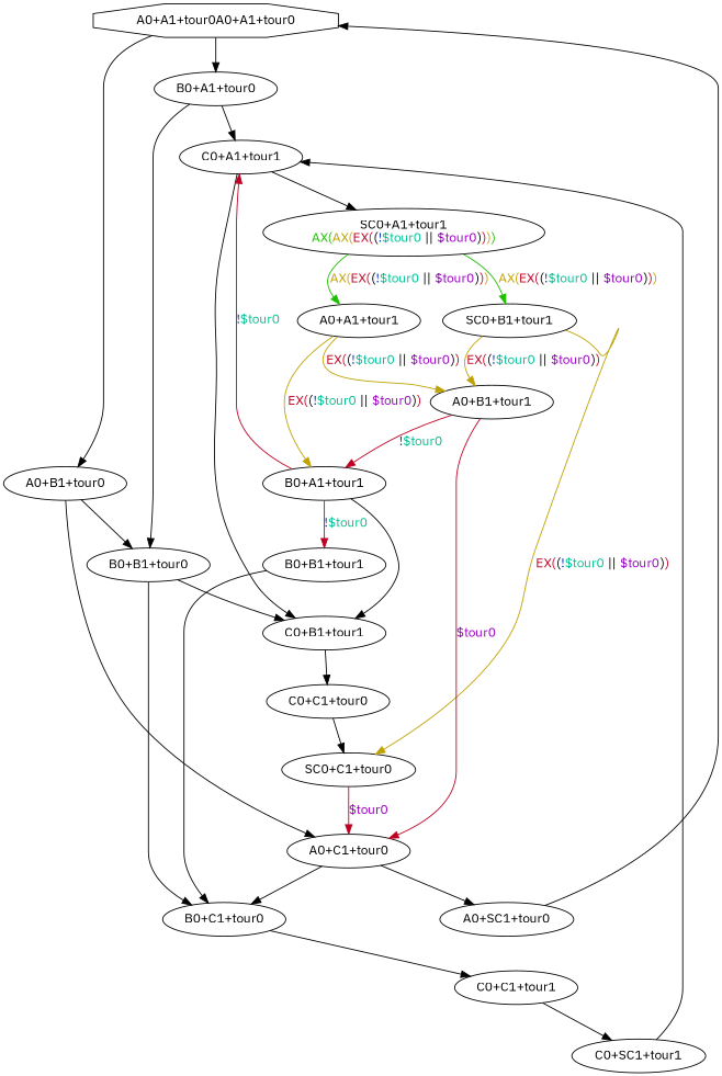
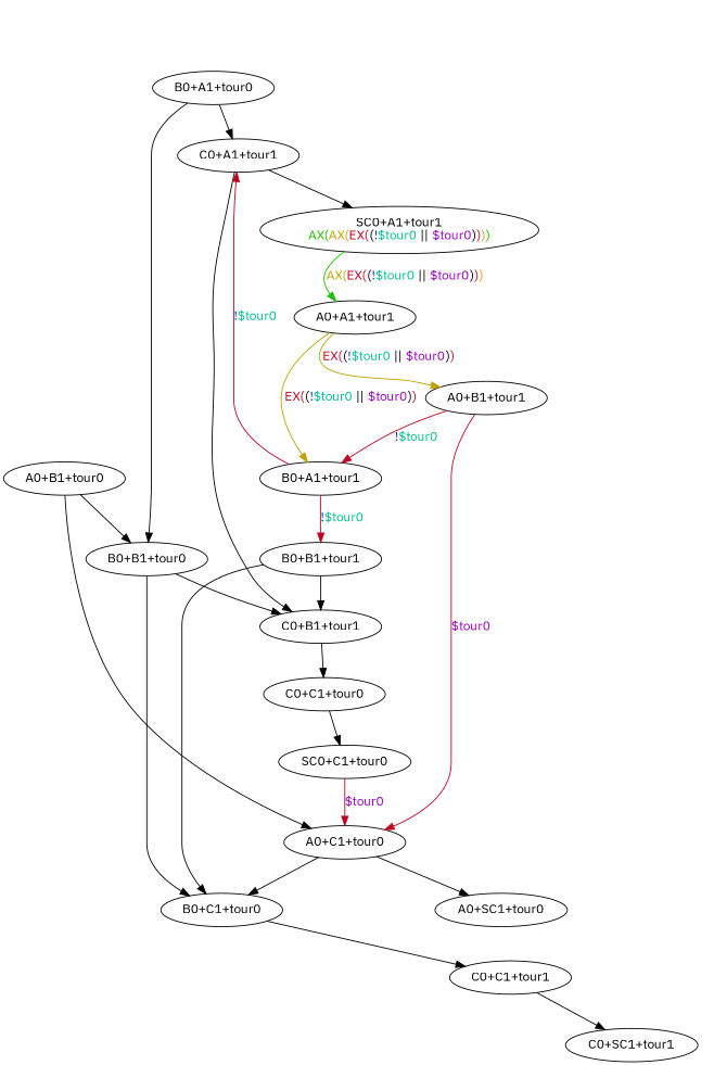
  digraph {
    fontname="IBM Plex Sans"
    node [fontname="IBM Plex Sans"]
    edge [fontname="IBM Plex Sans"]
-   n1 [label=<A0+A1+tour0A0+A1+tour0> shape=octagon]
    n2 [label=<B0+A1+tour0>]
    n3 [label=<A0+B1+tour0>]
    n4 [label=<C0+A1+tour1>]
    n5 [label=<B0+B1+tour0>]
    n6 [label=<A0+C1+tour0>]
    n7 [label=<SC0+A1+tour1<BR/><FONT COLOR="0.30999985 1 0.75">AX(<FONT COLOR="0.13999987 1 0.75">AX(<FONT COLOR="0.9699999 1 0.75">EX(<FONT COLOR="black">(<FONT COLOR="0.6299999 1 0.75">!<FONT COLOR="0.45999986 1 0.75">$tour0</FONT></FONT> || <FONT COLOR="0.7999999 1 0.75">$tour0</FONT>)</FONT>)</FONT>)</FONT>)</FONT>>]
    n8 [label=<C0+B1+tour1>]
    n9 [label=<B0+C1+tour0>]
    n10 [label=<A0+A1+tour1>]
-   n11 [label=<SC0+B1+tour1>]
    n12 [label=<C0+C1+tour0>]
    n13 [label=<B0+A1+tour1>]
    n14 [label=<A0+B1+tour1>]
    n15 [label=<SC0+C1+tour0>]
    n16 [label=<B0+B1+tour1>]
    n17 [label=<C0+C1+tour1>]
    n18 [label=<A0+SC1+tour0>]
    n19 [label=<C0+SC1+tour1>]
-   n1 -> n2
-   n1 -> n3
    n2 -> n4
    n2 -> n5
    n3 -> n5
    n3 -> n6
    n4 -> n7
    n4 -> n8
    n5 -> n8
    n5 -> n9
    n6 -> n9
    n6 -> n18
    n7 -> n10 [color="0.30999985 1 0.75" label=<<FONT COLOR="0.13999987 1 0.75">AX(<FONT COLOR="0.9699999 1 0.75">EX(<FONT COLOR="black">(<FONT COLOR="0.6299999 1 0.75">!<FONT COLOR="0.45999986 1 0.75">$tour0</FONT></FONT> || <FONT COLOR="0.7999999 1 0.75">$tour0</FONT>)</FONT>)</FONT>)</FONT>>]
-   n7 -> n11 [color="0.30999985 1 0.75" label=<<FONT COLOR="0.13999987 1 0.75">AX(<FONT COLOR="0.9699999 1 0.75">EX(<FONT COLOR="black">(<FONT COLOR="0.6299999 1 0.75">!<FONT COLOR="0.45999986 1 0.75">$tour0</FONT></FONT> || <FONT COLOR="0.7999999 1 0.75">$tour0</FONT>)</FONT>)</FONT>)</FONT>>]
    n8 -> n12
    n9 -> n17
    n10 -> n13 [color="0.13999987 1 0.75" label=<<FONT COLOR="0.9699999 1 0.75">EX(<FONT COLOR="black">(<FONT COLOR="0.6299999 1 0.75">!<FONT COLOR="0.45999986 1 0.75">$tour0</FONT></FONT> || <FONT COLOR="0.7999999 1 0.75">$tour0</FONT>)</FONT>)</FONT>>]
    n10 -> n14 [color="0.13999987 1 0.75" label=<<FONT COLOR="0.9699999 1 0.75">EX(<FONT COLOR="black">(<FONT COLOR="0.6299999 1 0.75">!<FONT COLOR="0.45999986 1 0.75">$tour0</FONT></FONT> || <FONT COLOR="0.7999999 1 0.75">$tour0</FONT>)</FONT>)</FONT>>]
-   n11 -> n14 [color="0.13999987 1 0.75" label=<<FONT COLOR="0.9699999 1 0.75">EX(<FONT COLOR="black">(<FONT COLOR="0.6299999 1 0.75">!<FONT COLOR="0.45999986 1 0.75">$tour0</FONT></FONT> || <FONT COLOR="0.7999999 1 0.75">$tour0</FONT>)</FONT>)</FONT>>]
-   n11 -> n15 [color="0.13999987 1 0.75" label=<<FONT COLOR="0.9699999 1 0.75">EX(<FONT COLOR="black">(<FONT COLOR="0.6299999 1 0.75">!<FONT COLOR="0.45999986 1 0.75">$tour0</FONT></FONT> || <FONT COLOR="0.7999999 1 0.75">$tour0</FONT>)</FONT>)</FONT>>]
    n12 -> n15
    n13 -> n4 [color="0.9699999 1 0.75" label=<<FONT COLOR="0.6299999 1 0.75">!<FONT COLOR="0.45999986 1 0.75">$tour0</FONT></FONT>>]
    n13 -> n16 [color="0.9699999 1 0.75" label=<<FONT COLOR="0.6299999 1 0.75">!<FONT COLOR="0.45999986 1 0.75">$tour0</FONT></FONT>>]
    n14 -> n6 [color="0.9699999 1 0.75" label=<<FONT COLOR="0.7999999 1 0.75">$tour0</FONT>>]
    n14 -> n13 [color="0.9699999 1 0.75" label=<<FONT COLOR="0.6299999 1 0.75">!<FONT COLOR="0.45999986 1 0.75">$tour0</FONT></FONT>>]
    n15 -> n6 [color="0.9699999 1 0.75" label=<<FONT COLOR="0.7999999 1 0.75">$tour0</FONT>>]
-   n13 -> n8
+   n16 -> n8
    n16 -> n9
    n17 -> n19
-   n18 -> n1
-   n19 -> n4
  }
